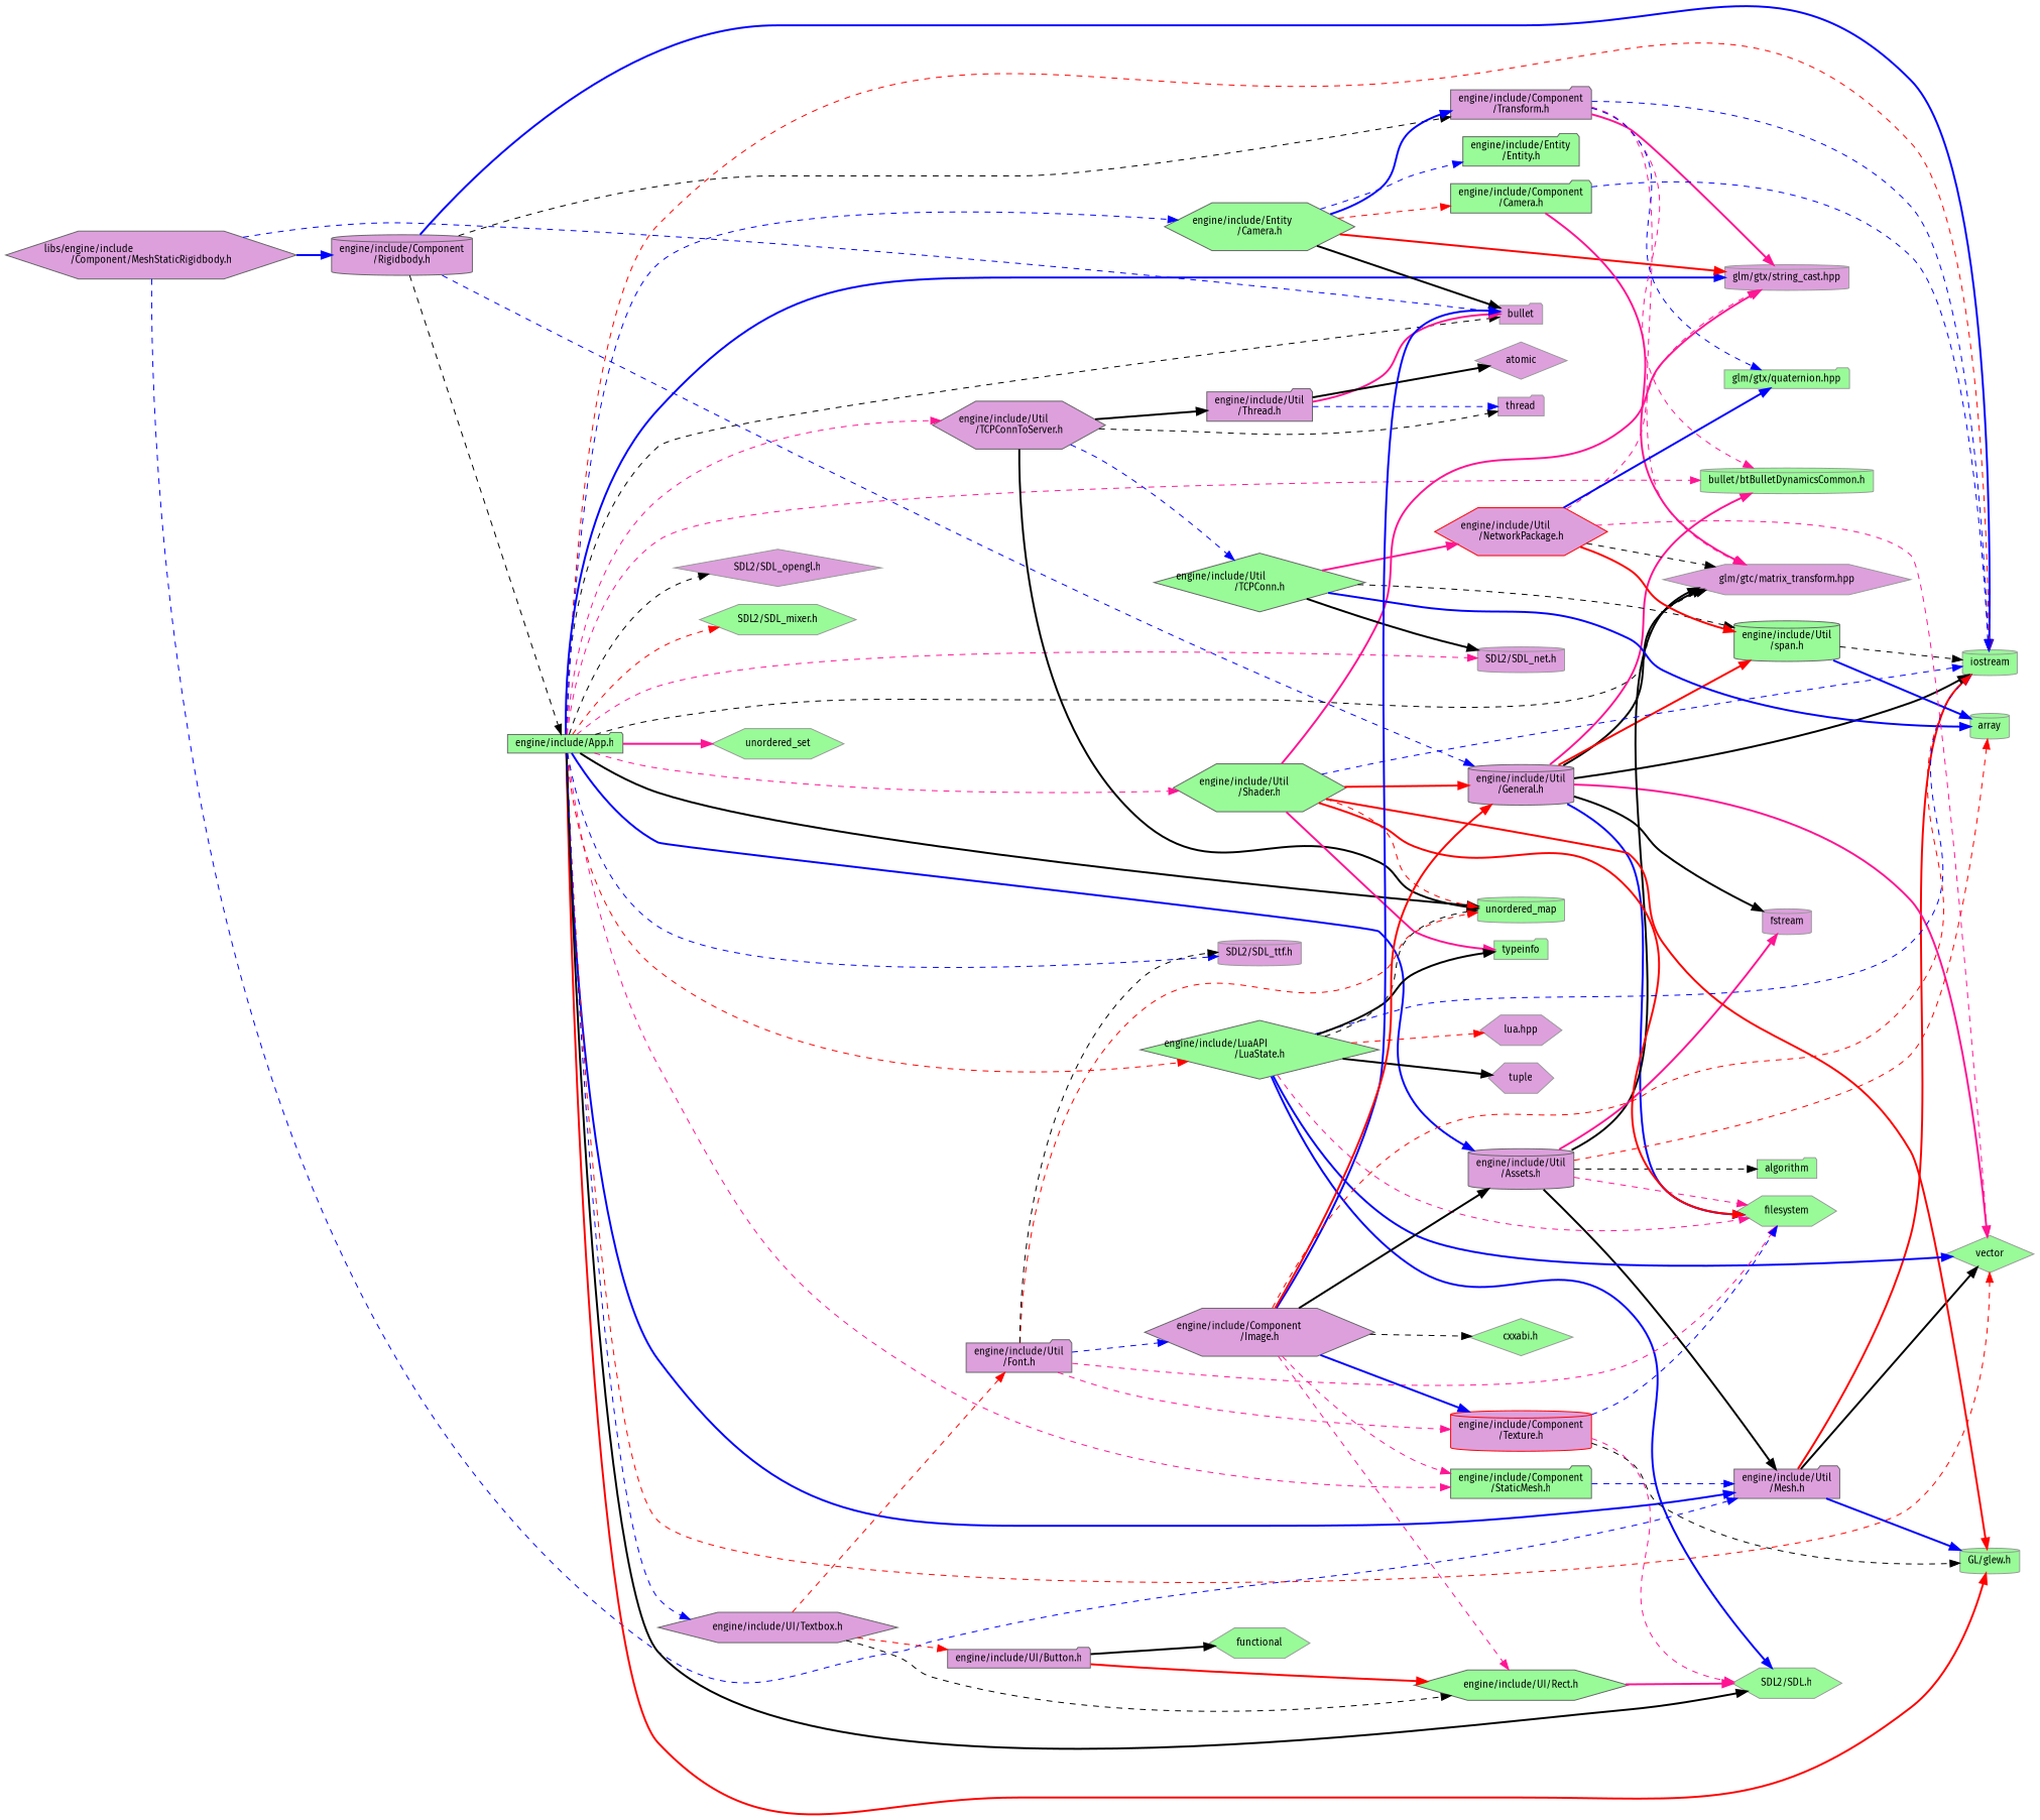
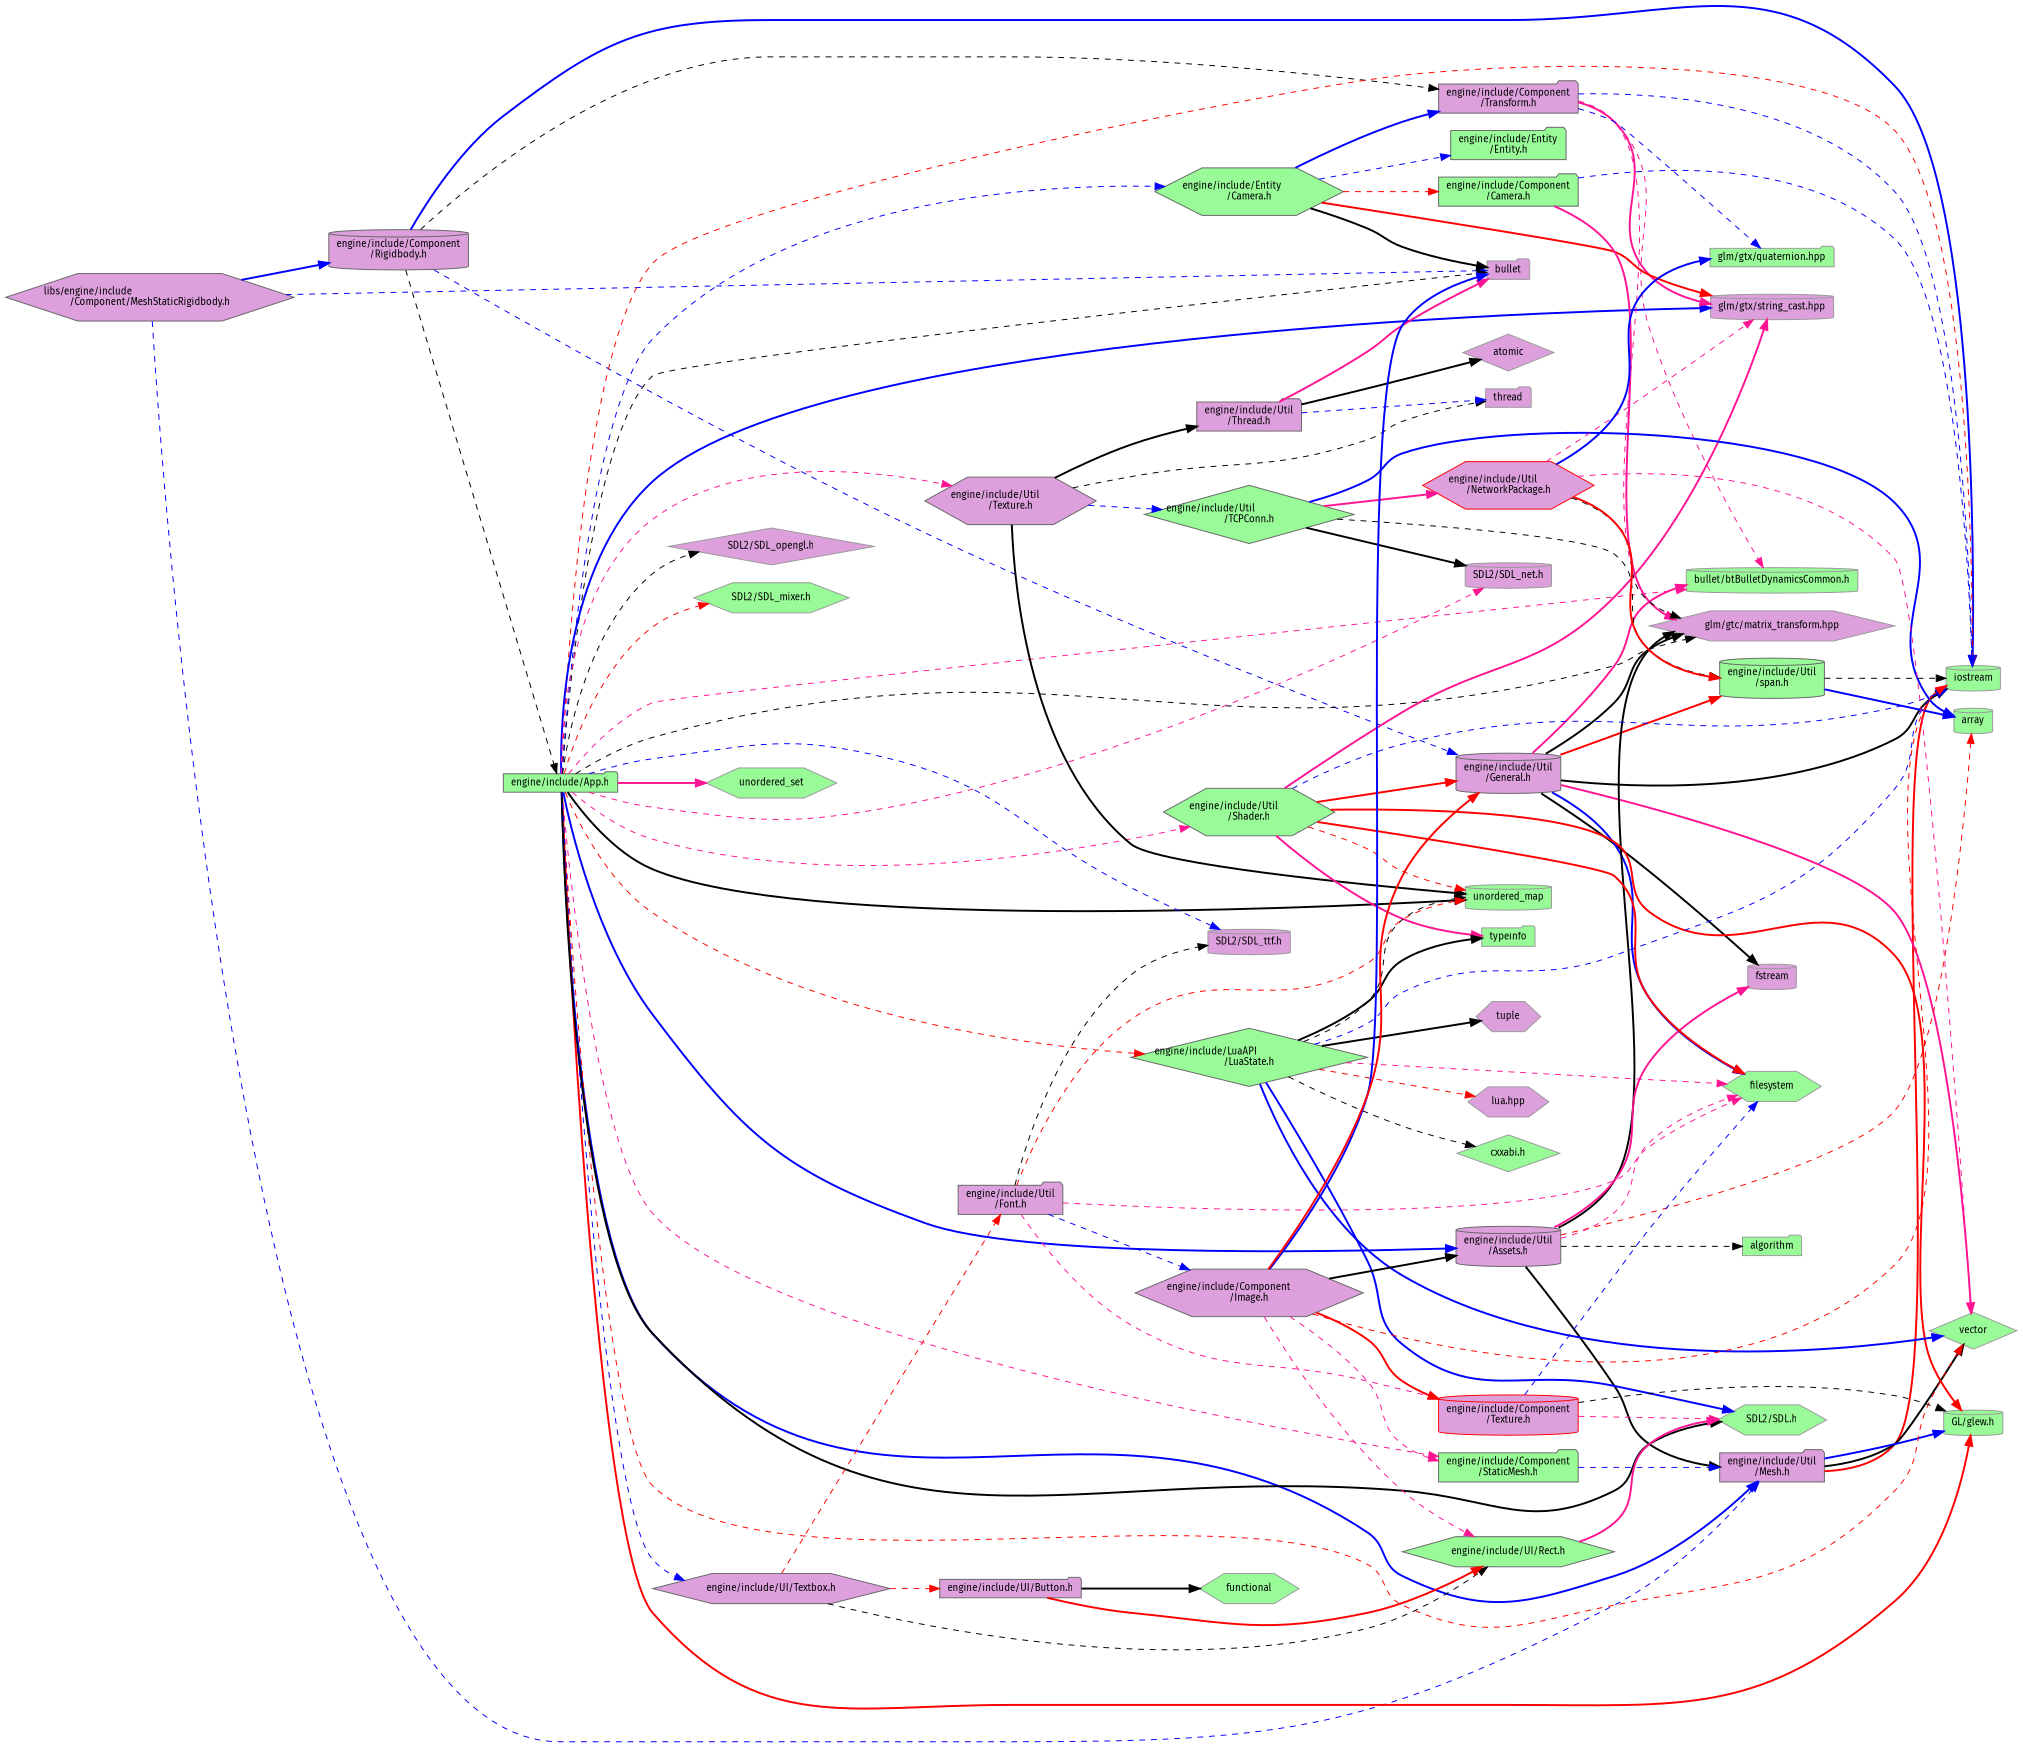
  digraph {
    fontname="Fira Sans"
    rankdir=LR
    node [color=grey60 fillcolor=plum fontname="Fira Sans" fontsize=10 shape=hexagon style=filled]
    edge [color=black fontname="Fira Sans" fontsize=10 labelfontname=Helvetica labelfontsize=10 style=dashed]
    n1 [color=gray40 fontcolor=black height=0.2 label="libs/engine/include\l/Component/MeshStaticRigidbody.h" width=0.4]
    n2 [color=grey40 height=0.2 label="engine/include/Component\l/Rigidbody.h" shape=cylinder width=0.4]
    n3 [height=0.2 label=bullet shape=folder width=0.4]
    n4 [color=grey40 height=0.2 label="engine/include/Util\l/Mesh.h" shape=folder width=0.4]
    n5 [color=grey40 fillcolor=palegreen height=0.2 label="engine/include/App.h" shape=folder width=0.4]
    n6 [fillcolor=palegreen height=0.2 label=iostream shape=cylinder width=0.4]
    n7 [color=grey40 height=0.2 label="engine/include/Component\l/Transform.h" shape=folder width=0.4]
    n8 [color=grey40 height=0.2 label="engine/include/Util\l/General.h" shape=cylinder width=0.4]
    n9 [fillcolor=palegreen height=0.2 label=vector shape=diamond width=0.4]
    n10 [fillcolor=palegreen height=0.2 label="GL/glew.h" shape=cylinder width=0.4]
    n11 [color=grey40 fillcolor=palegreen height=0.2 label="engine/include/Entity\l/Camera.h" width=0.4]
    n12 [height=0.2 label="glm/gtc/matrix_transform.hpp" width=0.4]
    n13 [height=0.2 label="glm/gtx/string_cast.hpp" shape=cylinder width=0.4]
    n14 [fillcolor=palegreen height=0.2 label="bullet/btBulletDynamicsCommon.h" shape=cylinder width=0.4]
    n15 [color=grey40 height=0.2 label="engine/include/Util\l/Assets.h" shape=cylinder width=0.4]
    n16 [color=grey40 fillcolor=palegreen height=0.2 label="engine/include/Component\l/StaticMesh.h" shape=folder width=0.4]
-   n17 [color=grey40 height=0.2 label="engine/include/Util\l/TCPConnToServer.h" width=0.4]
+   n17 [color=grey40 height=0.2 label="engine/include/Util\l/Texture.h" width=0.4]
    n18 [height=0.2 label="SDL2/SDL_net.h" shape=cylinder width=0.4]
    n19 [fillcolor=palegreen height=0.2 label=unordered_map shape=cylinder width=0.4]
    n20 [color=grey40 fillcolor=palegreen height=0.2 label="engine/include/Util\l/Shader.h" width=0.4]
    n21 [color=grey40 fillcolor=palegreen height=0.2 label="engine/include/LuaAPI\l/LuaState.h" shape=diamond width=0.4]
    n22 [fillcolor=palegreen height=0.2 label="SDL2/SDL.h" width=0.4]
    n23 [color=grey40 height=0.2 label="engine/include/UI/Textbox.h" width=0.4]
    n24 [height=0.2 label="SDL2/SDL_ttf.h" shape=cylinder width=0.4]
    n25 [height=0.2 label="SDL2/SDL_opengl.h" shape=diamond width=0.4]
    n26 [fillcolor=palegreen height=0.2 label="SDL2/SDL_mixer.h" width=0.4]
    n27 [fillcolor=palegreen height=0.2 label=unordered_set width=0.4]
    n28 [fillcolor=palegreen height=0.2 label="glm/gtx/quaternion.hpp" shape=folder width=0.4]
    n29 [height=0.2 label=fstream shape=cylinder width=0.4]
    n30 [fillcolor=palegreen height=0.2 label=filesystem width=0.4]
    n31 [color=grey40 fillcolor=palegreen height=0.2 label="engine/include/Util\l/span.h" shape=cylinder width=0.4]
    n32 [color=grey40 fillcolor=palegreen height=0.2 label="engine/include/Entity\l/Entity.h" shape=folder width=0.4]
    n33 [color=grey40 fillcolor=palegreen height=0.2 label="engine/include/Component\l/Camera.h" shape=folder width=0.4]
    n34 [fillcolor=palegreen height=0.2 label=array shape=cylinder width=0.4]
    n35 [fillcolor=palegreen height=0.2 label=algorithm shape=folder width=0.4]
    n36 [color=grey40 fillcolor=palegreen height=0.2 label="engine/include/Util\l/TCPConn.h" shape=diamond width=0.4]
    n37 [color=grey40 height=0.2 label="engine/include/Util\l/Thread.h" shape=folder width=0.4]
    n38 [height=0.2 label=thread shape=folder width=0.4]
    n39 [fillcolor=palegreen height=0.2 label=typeinfo shape=folder width=0.4]
    n40 [height=0.2 label="lua.hpp" width=0.4]
    n41 [fillcolor=palegreen height=0.2 label="cxxabi.h" shape=diamond width=0.4]
    n42 [height=0.2 label=tuple width=0.4]
    n43 [color=grey40 fillcolor=palegreen height=0.2 label="engine/include/UI/Rect.h" width=0.4]
    n44 [color=grey40 height=0.2 label="engine/include/UI/Button.h" shape=folder width=0.4]
    n45 [color=grey40 height=0.2 label="engine/include/Util\l/Font.h" shape=folder width=0.4]
    n46 [color=red height=0.2 label="engine/include/Util\l/NetworkPackage.h" width=0.4]
    n47 [height=0.2 label=atomic shape=diamond width=0.4]
    n48 [fillcolor=palegreen height=0.2 label=functional width=0.4]
    n49 [color=red height=0.2 label="engine/include/Component\l/Texture.h" shape=cylinder width=0.4]
    n50 [color=grey40 height=0.2 label="engine/include/Component\l/Image.h" width=0.4]
    n1 -> n2 [color=blue style=bold]
    n1 -> n3 [color=blue]
    n1 -> n4 [color=blue]
    n2 -> n5
    n2 -> n6 [color=blue style=bold]
    n2 -> n7
    n2 -> n8 [color=blue]
    n4 -> n6 [color=red style=bold]
    n4 -> n9 [style=bold]
    n4 -> n10 [color=blue style=bold]
    n5 -> n3
    n5 -> n4 [color=blue style=bold]
    n5 -> n6 [color=red]
    n5 -> n9 [color=red]
    n5 -> n10 [color=red style=bold]
    n5 -> n11 [color=blue]
    n5 -> n12
    n5 -> n13 [color=blue style=bold]
    n5 -> n14 [color=deeppink]
    n5 -> n15 [color=blue style=bold]
    n5 -> n16 [color=deeppink]
    n5 -> n17 [color=deeppink]
    n5 -> n18 [color=deeppink]
    n5 -> n19 [style=bold]
    n5 -> n20 [color=deeppink]
    n5 -> n21 [color=red]
    n5 -> n22 [style=bold]
    n5 -> n23 [color=blue]
    n5 -> n24 [color=blue]
    n5 -> n25
    n5 -> n26 [color=red]
    n5 -> n27 [color=deeppink style=bold]
    n7 -> n6 [color=blue]
    n7 -> n12 [color=deeppink]
    n7 -> n13 [color=deeppink style=bold]
    n7 -> n14 [color=deeppink]
    n7 -> n28 [color=blue]
    n8 -> n6 [style=bold]
    n8 -> n9 [color=deeppink style=bold]
    n8 -> n12 [style=bold]
    n8 -> n14 [color=deeppink style=bold]
    n8 -> n29 [style=bold]
    n8 -> n30 [color=blue style=bold]
    n8 -> n31 [color=red style=bold]
    n11 -> n3 [style=bold]
    n11 -> n7 [color=blue style=bold]
    n11 -> n13 [color=red style=bold]
    n11 -> n32 [color=blue]
    n11 -> n33 [color=red]
    n15 -> n4 [style=bold]
    n15 -> n12 [style=bold]
    n15 -> n29 [color=deeppink style=bold]
    n15 -> n30 [color=deeppink]
    n15 -> n34 [color=red]
    n15 -> n35
    n16 -> n4 [color=blue]
    n17 -> n19 [style=bold]
    n17 -> n36 [color=blue]
    n17 -> n37 [style=bold]
    n17 -> n38
    n20 -> n6 [color=blue]
    n20 -> n8 [color=red style=bold]
    n20 -> n10 [color=red style=bold]
    n20 -> n13 [color=deeppink style=bold]
    n20 -> n19 [color=red]
    n20 -> n30 [color=red style=bold]
    n20 -> n39 [color=deeppink style=bold]
    n21 -> n6 [color=blue]
    n21 -> n9 [color=blue style=bold]
    n21 -> n19
    n21 -> n22 [color=blue style=bold]
    n21 -> n30 [color=deeppink]
    n21 -> n39 [style=bold]
    n21 -> n40 [color=red]
-   n50 -> n41
+   n21 -> n41
    n21 -> n42 [style=bold]
    n23 -> n43
    n23 -> n44 [color=red]
    n23 -> n45 [color=red]
    n31 -> n6
    n31 -> n34 [color=blue style=bold]
    n33 -> n6 [color=blue]
    n33 -> n12 [color=deeppink style=bold]
    n36 -> n18 [style=bold]
    n36 -> n31
    n36 -> n34 [color=blue style=bold]
    n36 -> n46 [color=deeppink style=bold]
    n37 -> n3 [color=deeppink style=bold]
    n37 -> n38 [color=blue]
    n37 -> n47 [style=bold]
    n43 -> n22 [color=deeppink style=bold]
    n44 -> n43 [color=red style=bold]
    n44 -> n48 [style=bold]
    n45 -> n19 [color=red]
    n45 -> n24
    n45 -> n30 [color=deeppink]
    n45 -> n49 [color=deeppink]
    n45 -> n50 [color=blue]
    n46 -> n9 [color=deeppink]
    n46 -> n12
    n46 -> n13 [color=deeppink]
    n46 -> n28 [color=blue style=bold]
    n46 -> n31 [color=red style=bold]
    n49 -> n10
    n49 -> n22 [color=deeppink]
    n49 -> n30 [color=blue]
    n50 -> n3 [color=blue style=bold]
    n50 -> n6 [color=red]
    n50 -> n8 [color=red style=bold]
    n50 -> n15 [style=bold]
    n50 -> n16 [color=deeppink]
    n50 -> n43 [color=deeppink]
-   n50 -> n49 [color=blue style=bold]
+   n50 -> n49 [color=red style=bold]
  }
